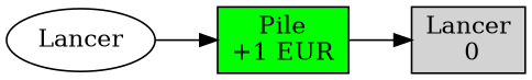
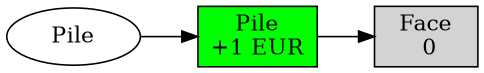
  digraph {
    rankdir=LR
    node [shape=box style=filled]
    n1 [fillcolor=green label="Pile\n+1 EUR"]
-   n2 [fillcolor=lightgrey label="Lancer\n 0"]
-   Lancer [shape="" style=""]
+   n2 [fillcolor=lightgrey label="Face\n 0"]
+   Lancer [label=Pile shape="" style=""]
    n1 -> n2
    Lancer -> n1
  }
